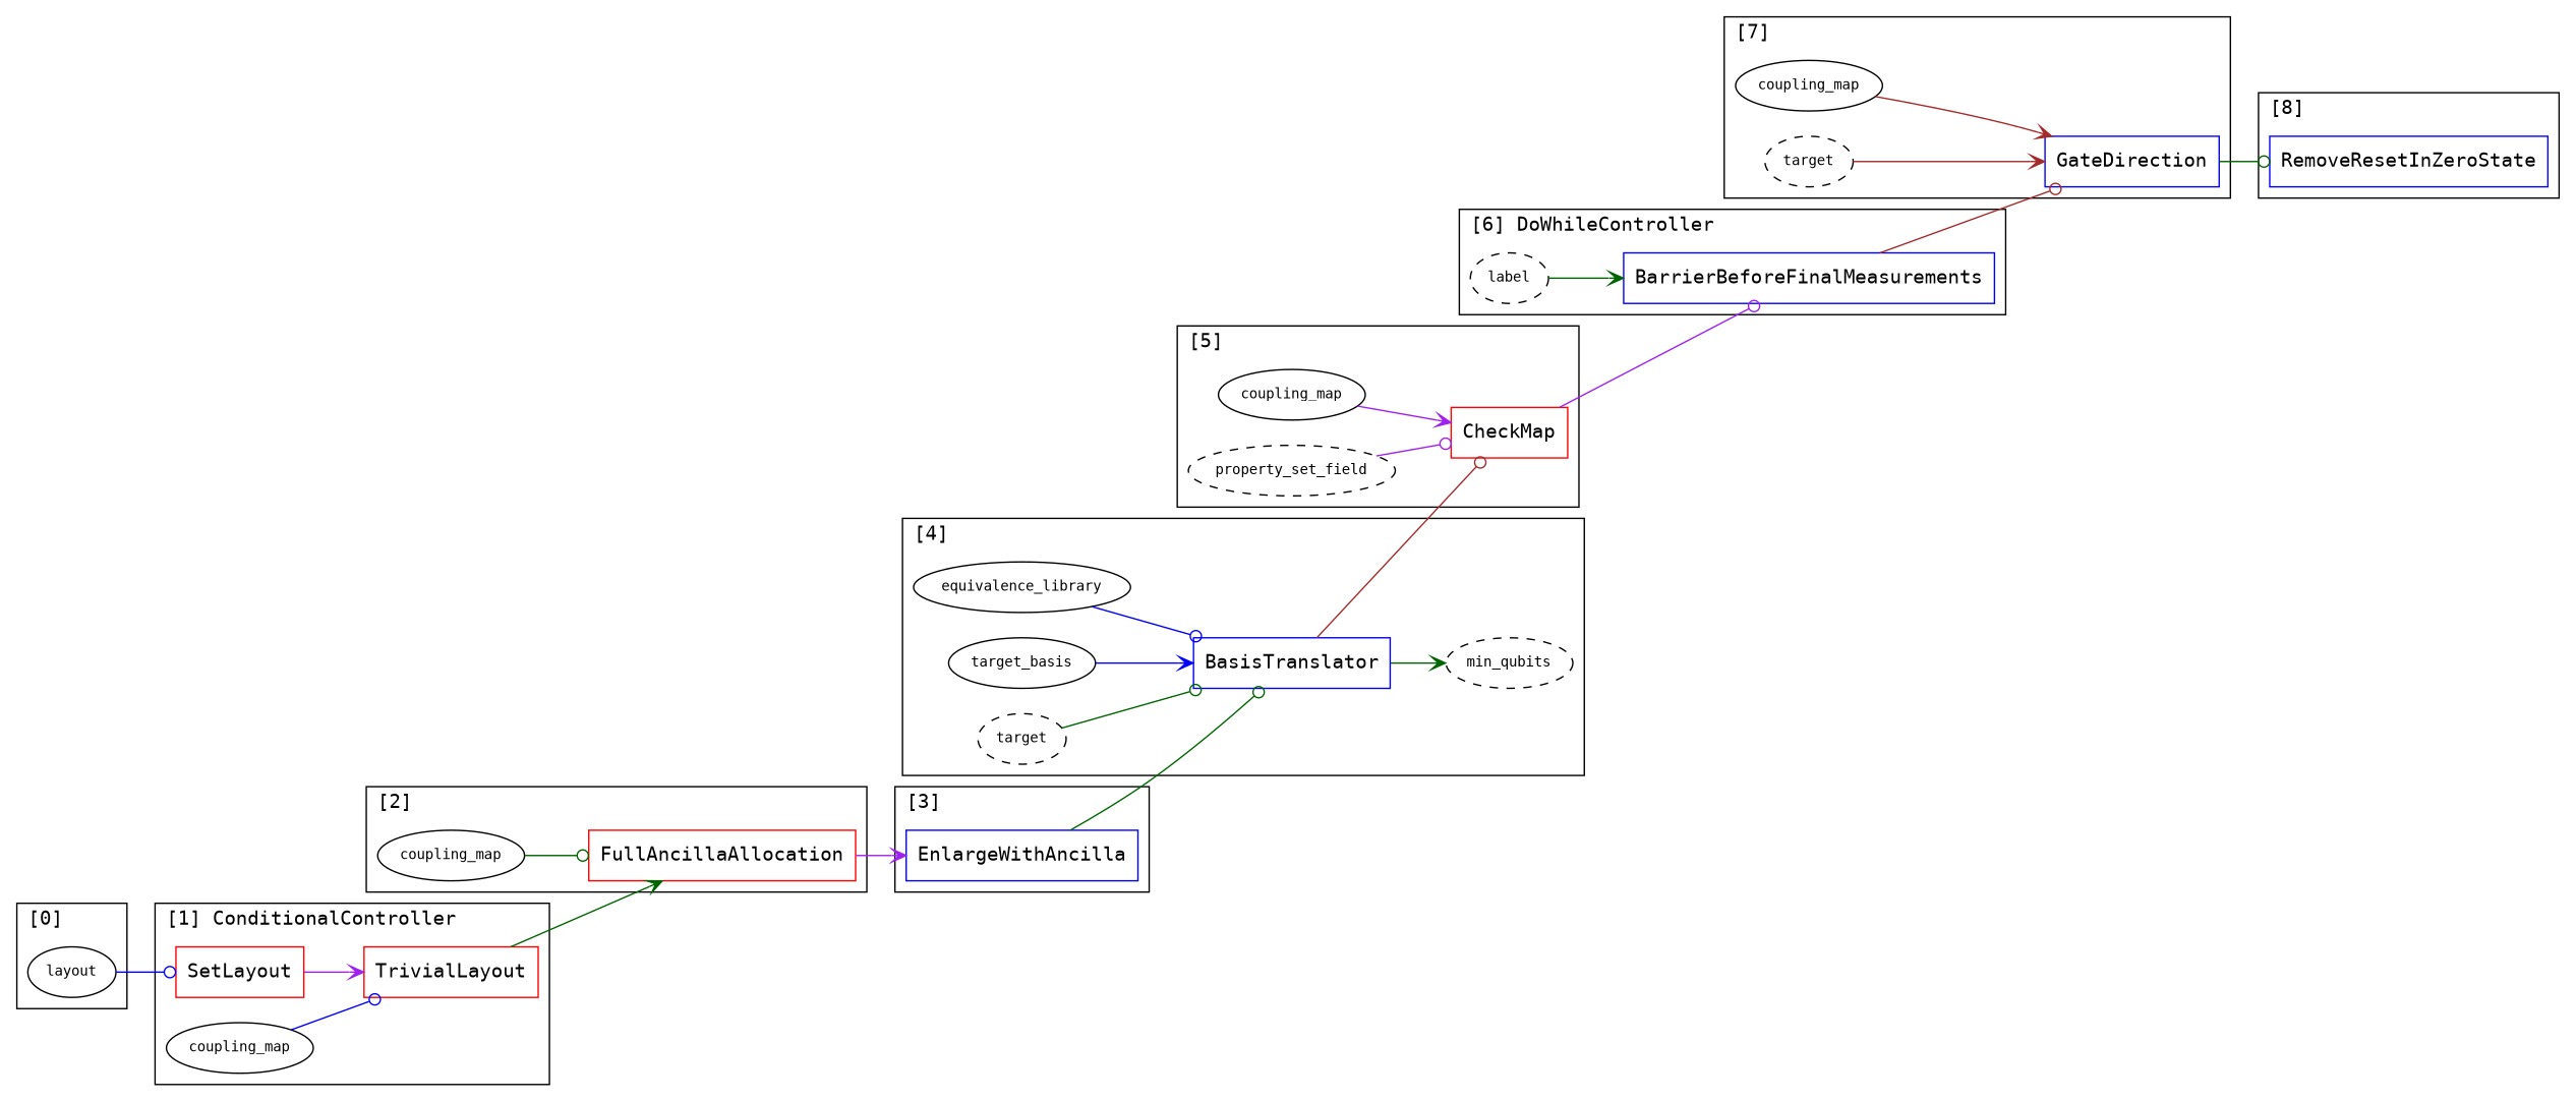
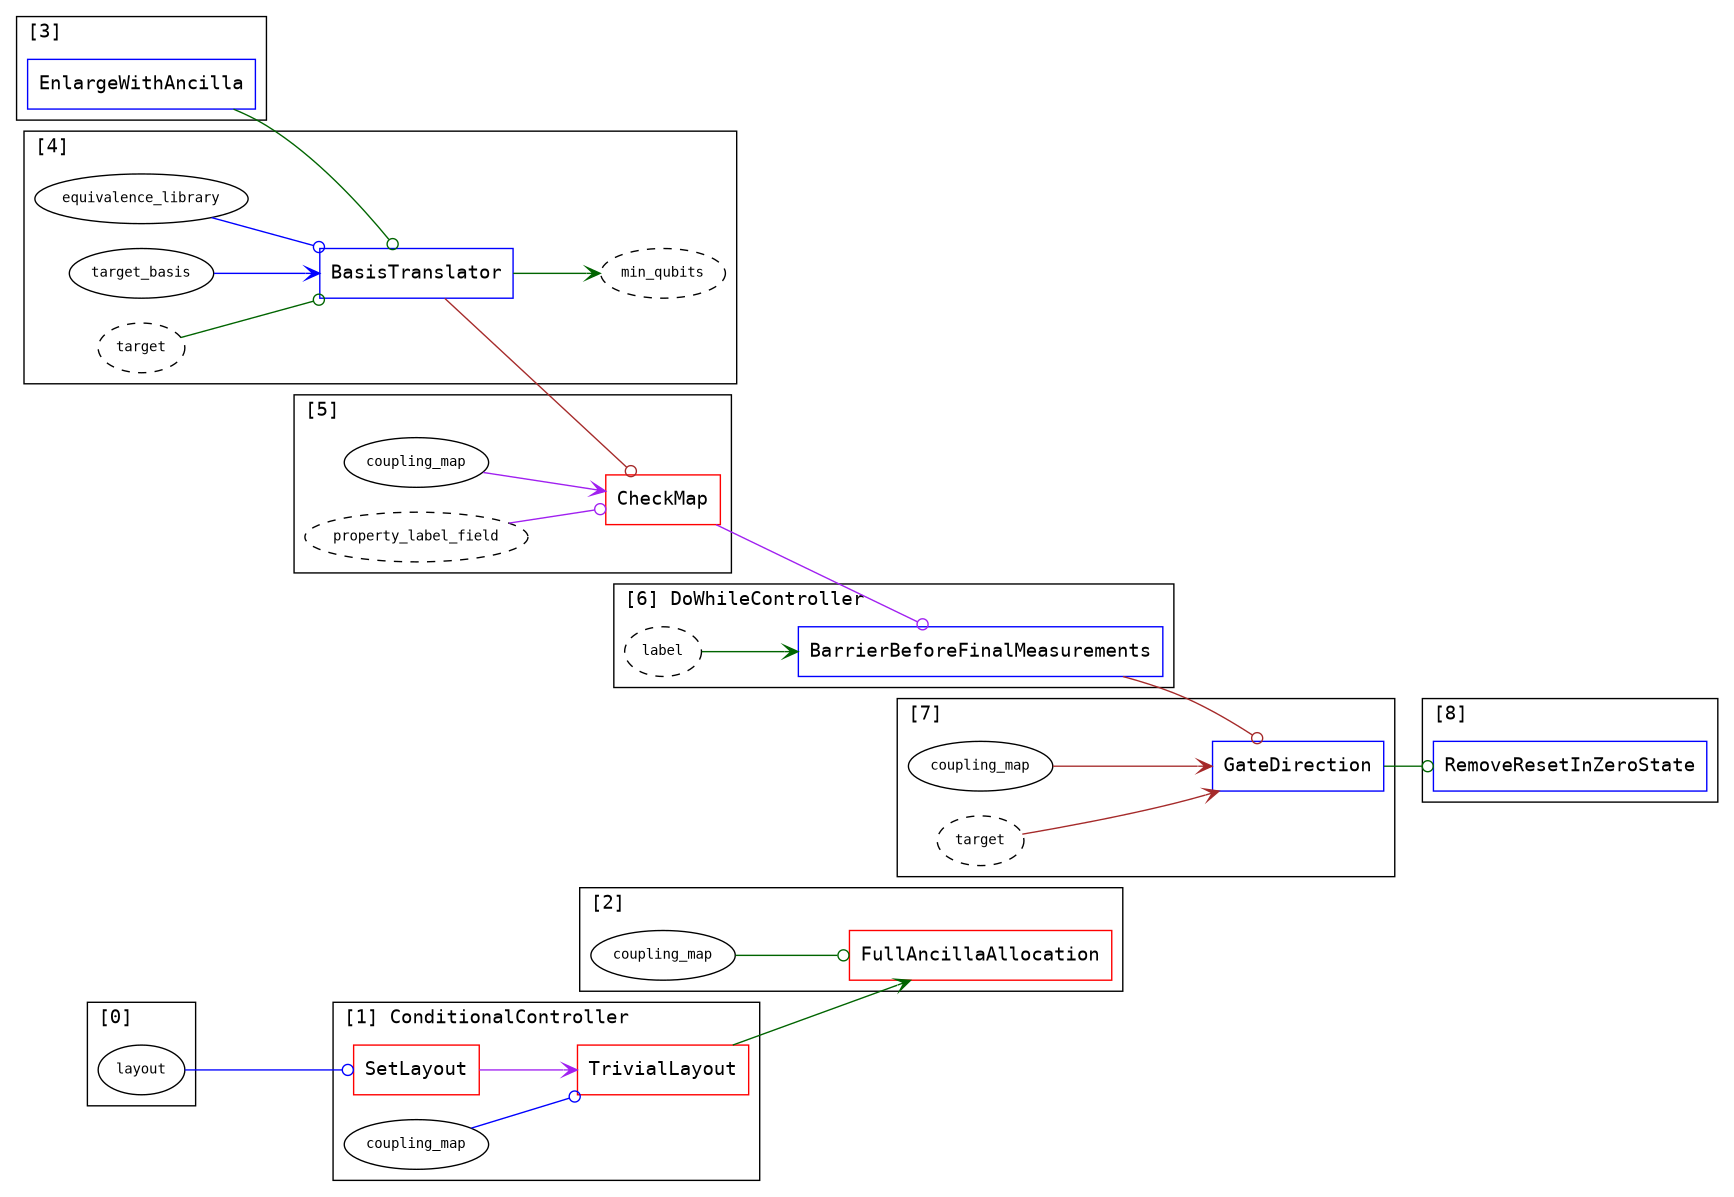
  digraph {
    fontname="DejaVu Sans Mono"
    rankdir=LR
    node [color=black fontname="DejaVu Sans Mono" shape=ellipse fontsize=10]
    edge [arrowhead=odot color=darkgreen fontname="DejaVu Sans Mono"]
    n1 [color=red label=SetLayout shape=rectangle fontsize=""]
    n2 [color=red label=TrivialLayout shape=rectangle fontsize=""]
    n3 [label=coupling_map style=solid]
    n4 [label=layout style=solid]
    n5 [color=red label=FullAncillaAllocation shape=rectangle fontsize=""]
    n6 [label=coupling_map style=solid]
    n7 [color=blue label=EnlargeWithAncilla shape=rectangle fontsize=""]
    n8 [color=blue label=BasisTranslator shape=rectangle fontsize=""]
    n9 [label=equivalence_library style=solid]
    n10 [label=target_basis style=solid]
    n11 [label=target style=dashed]
    n12 [label=min_qubits style=dashed]
    n13 [color=red label=CheckMap shape=rectangle fontsize=""]
    n14 [label=coupling_map style=solid]
-   n15 [label=property_set_field style=dashed]
+   n15 [label=property_label_field style=dashed]
    n16 [color=blue label=BarrierBeforeFinalMeasurements shape=rectangle fontsize=""]
    n17 [label=label style=dashed]
    n18 [color=blue label=GateDirection shape=rectangle fontsize=""]
    n19 [label=coupling_map style=solid]
    n20 [label=target style=dashed]
    n21 [color=blue label=RemoveResetInZeroState shape=rectangle fontsize=""]
    subgraph cluster_1 {
      label="[1] ConditionalController"
      labeljust=l
      n1
      n2
      n3
    }
    subgraph cluster_2 {
      label="[0] "
      labeljust=l
      n4
    }
    subgraph cluster_3 {
      label="[2] "
      labeljust=l
      n5
      n6
    }
    subgraph cluster_4 {
      label="[3] "
      labeljust=l
      n7
    }
    subgraph cluster_5 {
      label="[4] "
      labeljust=l
      n8
      n9
      n10
      n11
      n12
    }
    subgraph cluster_6 {
      label="[5] "
      labeljust=l
      n13
      n14
      n15
    }
    subgraph cluster_7 {
      label="[6] DoWhileController"
      labeljust=l
      n16
      n17
    }
    subgraph cluster_8 {
      label="[7] "
      labeljust=l
      n18
      n19
      n20
    }
    subgraph cluster_9 {
      label="[8] "
      labeljust=l
      n21
    }
    n1 -> n2 [arrowhead=vee color=purple]
    n2 -> n5 [arrowhead=vee]
    n3 -> n2 [color=blue]
    n4 -> n1 [color=blue]
-   n5 -> n7 [arrowhead=vee color=purple]
    n6 -> n5
    n7 -> n8
    n8 -> n12 [arrowhead=vee]
    n8 -> n13 [color=brown]
    n9 -> n8 [color=blue]
    n10 -> n8 [arrowhead=vee color=blue]
    n11 -> n8
    n13 -> n16 [color=purple]
    n14 -> n13 [arrowhead=vee color=purple]
    n15 -> n13 [color=purple]
    n16 -> n18 [color=brown]
    n17 -> n16 [arrowhead=vee]
    n18 -> n21
    n19 -> n18 [arrowhead=vee color=brown]
    n20 -> n18 [arrowhead=vee color=brown]
  }
